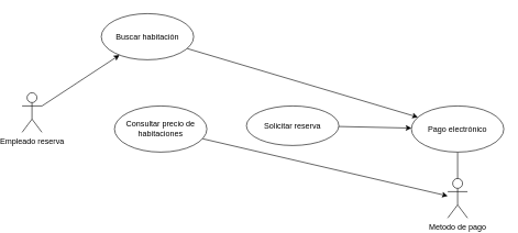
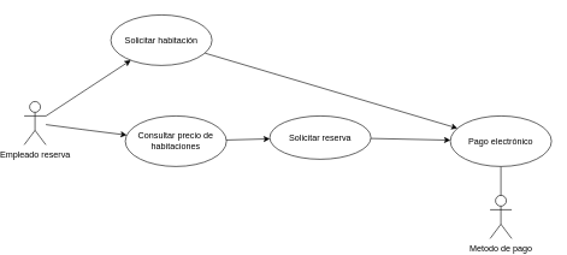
  <mxCell id="0" />
  <mxCell id="1" parent="0" />
  <mxCell id="2" style="edgeStyle=none;html=1;" parent="1" source="4" target="6" edge="1"><mxGeometry relative="1" as="geometry" /></mxCell>
+ <mxCell id="3" style="edgeStyle=none;html=1;" parent="1" source="4" target="12" edge="1"><mxGeometry relative="1" as="geometry"><Array as="points"><mxPoint x="110" y="180" /></Array></mxGeometry></mxCell>
  <mxCell id="4" value="Empleado reserva" style="shape=umlActor;verticalLabelPosition=bottom;verticalAlign=top;html=1;" parent="1" vertex="1"><mxGeometry x="20" y="140" width="30" height="60" as="geometry" /></mxCell>
  <mxCell id="5" style="edgeStyle=none;html=1;" parent="1" source="6" target="10" edge="1"><mxGeometry relative="1" as="geometry" /></mxCell>
- <mxCell id="6" value="Buscar habitación" style="ellipse;whiteSpace=wrap;html=1;" parent="1" vertex="1"><mxGeometry x="140" y="20" width="140" height="70" as="geometry" /></mxCell>
+ <mxCell id="6" value="Solicitar habitación" style="ellipse;whiteSpace=wrap;html=1;" parent="1" vertex="1"><mxGeometry x="140" y="20" width="140" height="70" as="geometry" /></mxCell>
  <mxCell id="7" style="edgeStyle=none;html=1;" parent="1" source="8" target="10" edge="1"><mxGeometry relative="1" as="geometry" /></mxCell>
  <mxCell id="8" value="Solicitar reserva" style="ellipse;whiteSpace=wrap;html=1;" parent="1" vertex="1"><mxGeometry x="360" y="160" width="140" height="60" as="geometry" /></mxCell>
  <mxCell id="9" style="edgeStyle=none;html=1;" parent="1" source="10" edge="1"><mxGeometry relative="1" as="geometry"><mxPoint x="680" y="280" as="targetPoint" /></mxGeometry></mxCell>
  <mxCell id="10" value="Pago electrónico" style="ellipse;whiteSpace=wrap;html=1;" parent="1" vertex="1"><mxGeometry x="610" y="160" width="140" height="70" as="geometry" /></mxCell>
- <mxCell id="11" style="edgeStyle=none;html=1;" parent="1" source="12" target="13" edge="1"><mxGeometry relative="1" as="geometry" /></mxCell>
+ <mxCell id="11" style="edgeStyle=none;html=1;" parent="1" source="12" target="8" edge="1"><mxGeometry relative="1" as="geometry" /></mxCell>
  <mxCell id="12" value="Consultar precio de habitaciones" style="ellipse;whiteSpace=wrap;html=1;" parent="1" vertex="1"><mxGeometry x="160" y="160" width="140" height="70" as="geometry" /></mxCell>
  <mxCell id="13" value="Metodo de pago" style="shape=umlActor;verticalLabelPosition=bottom;verticalAlign=top;html=1;" parent="1" vertex="1"><mxGeometry x="665" y="270" width="30" height="60" as="geometry" /></mxCell>
